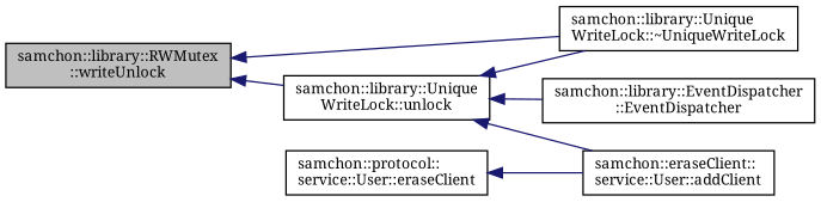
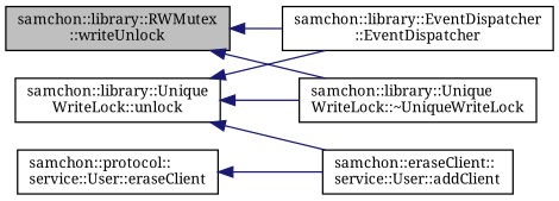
  digraph {
    fontname="Noto Serif"
    rankdir=LR
    node [color=black fillcolor=white fontname="Noto Serif" fontsize=10 shape=record style=filled]
    edge [color=midnightblue dir=back fontname="Noto Serif" fontsize=10 labelfontname=Helvetica labelfontsize=10 style=solid]
    n1 [fillcolor=grey75 fontcolor=black height=0.2 label="samchon::library::RWMutex\l::writeUnlock" width=0.4]
    n2 [height=0.2 label="samchon::library::Unique\lWriteLock::unlock" width=0.4]
    n3 [height=0.2 label="samchon::library::Unique\lWriteLock::~UniqueWriteLock" width=0.4]
    n4 [height=0.2 label="samchon::library::EventDispatcher\l::EventDispatcher" width=0.4]
    n5 [height=0.2 label="samchon::eraseClient::\lservice::User::addClient" width=0.4]
    n6 [height=0.2 label="samchon::protocol::\lservice::User::eraseClient" width=0.4]
-   n1 -> n2
+   n1 -> n4
    n1 -> n3
    n2 -> n3
    n2 -> n4
    n2 -> n5
    n6 -> n5
  }
